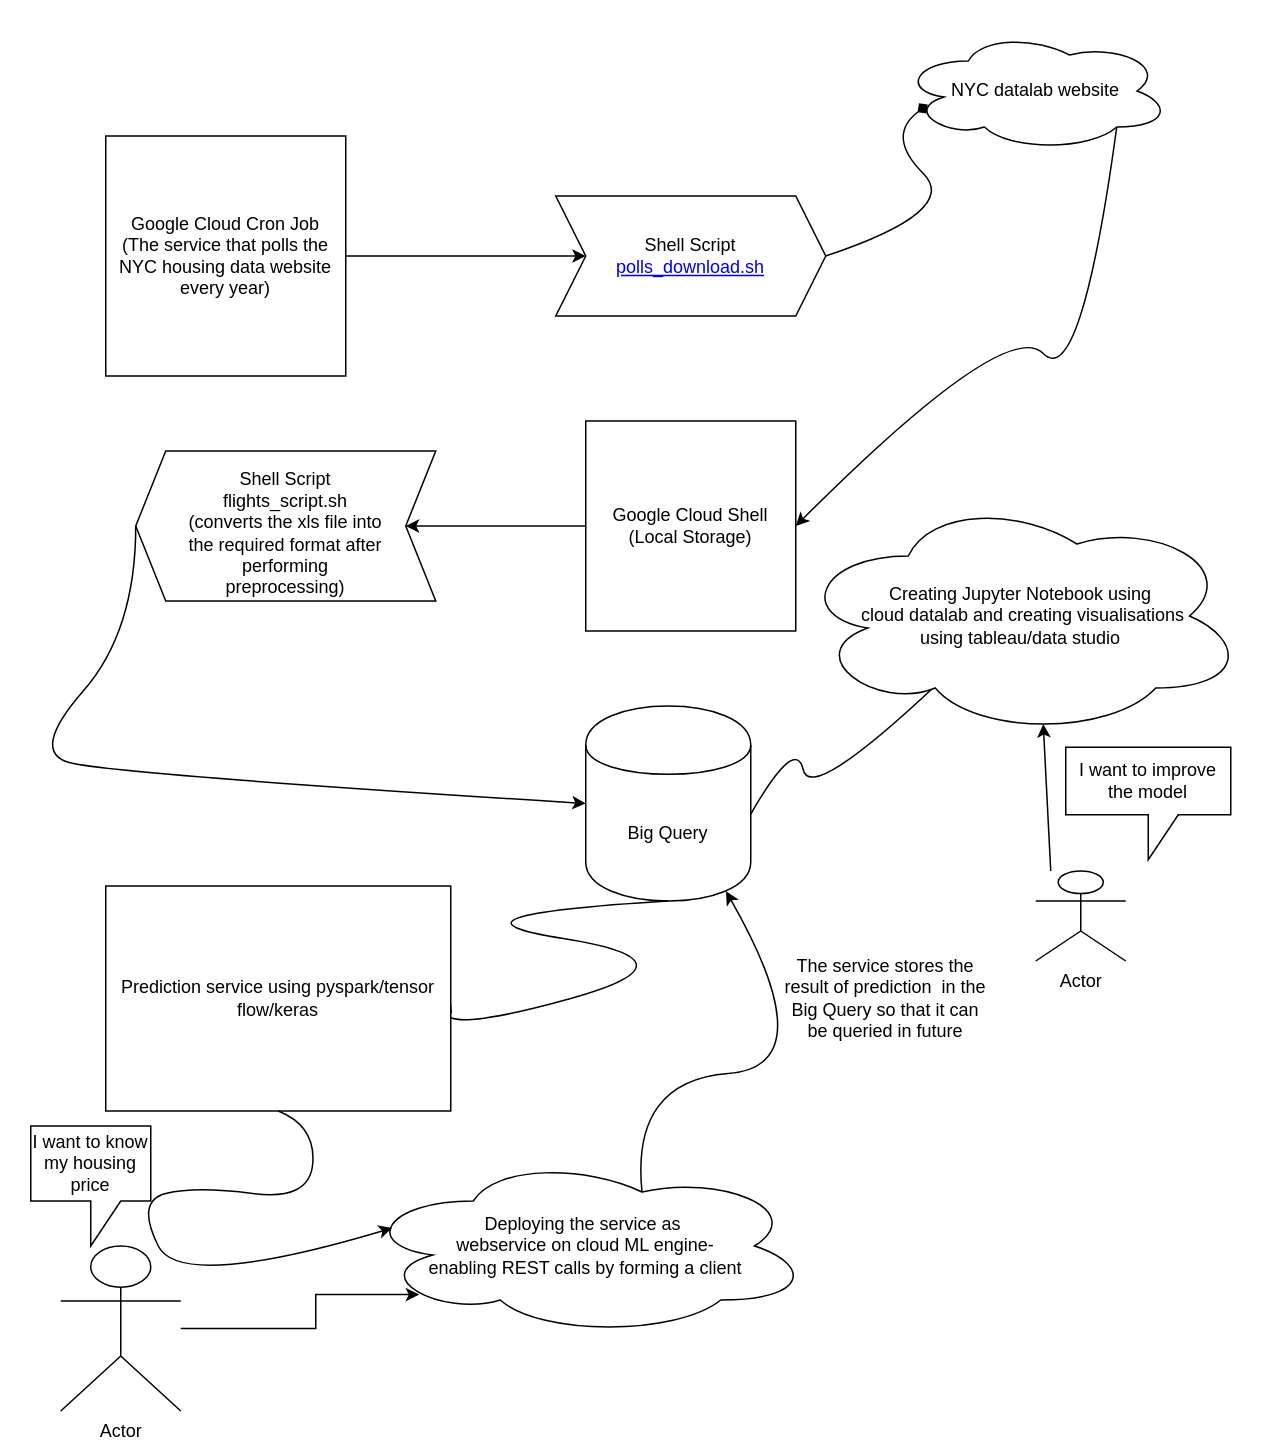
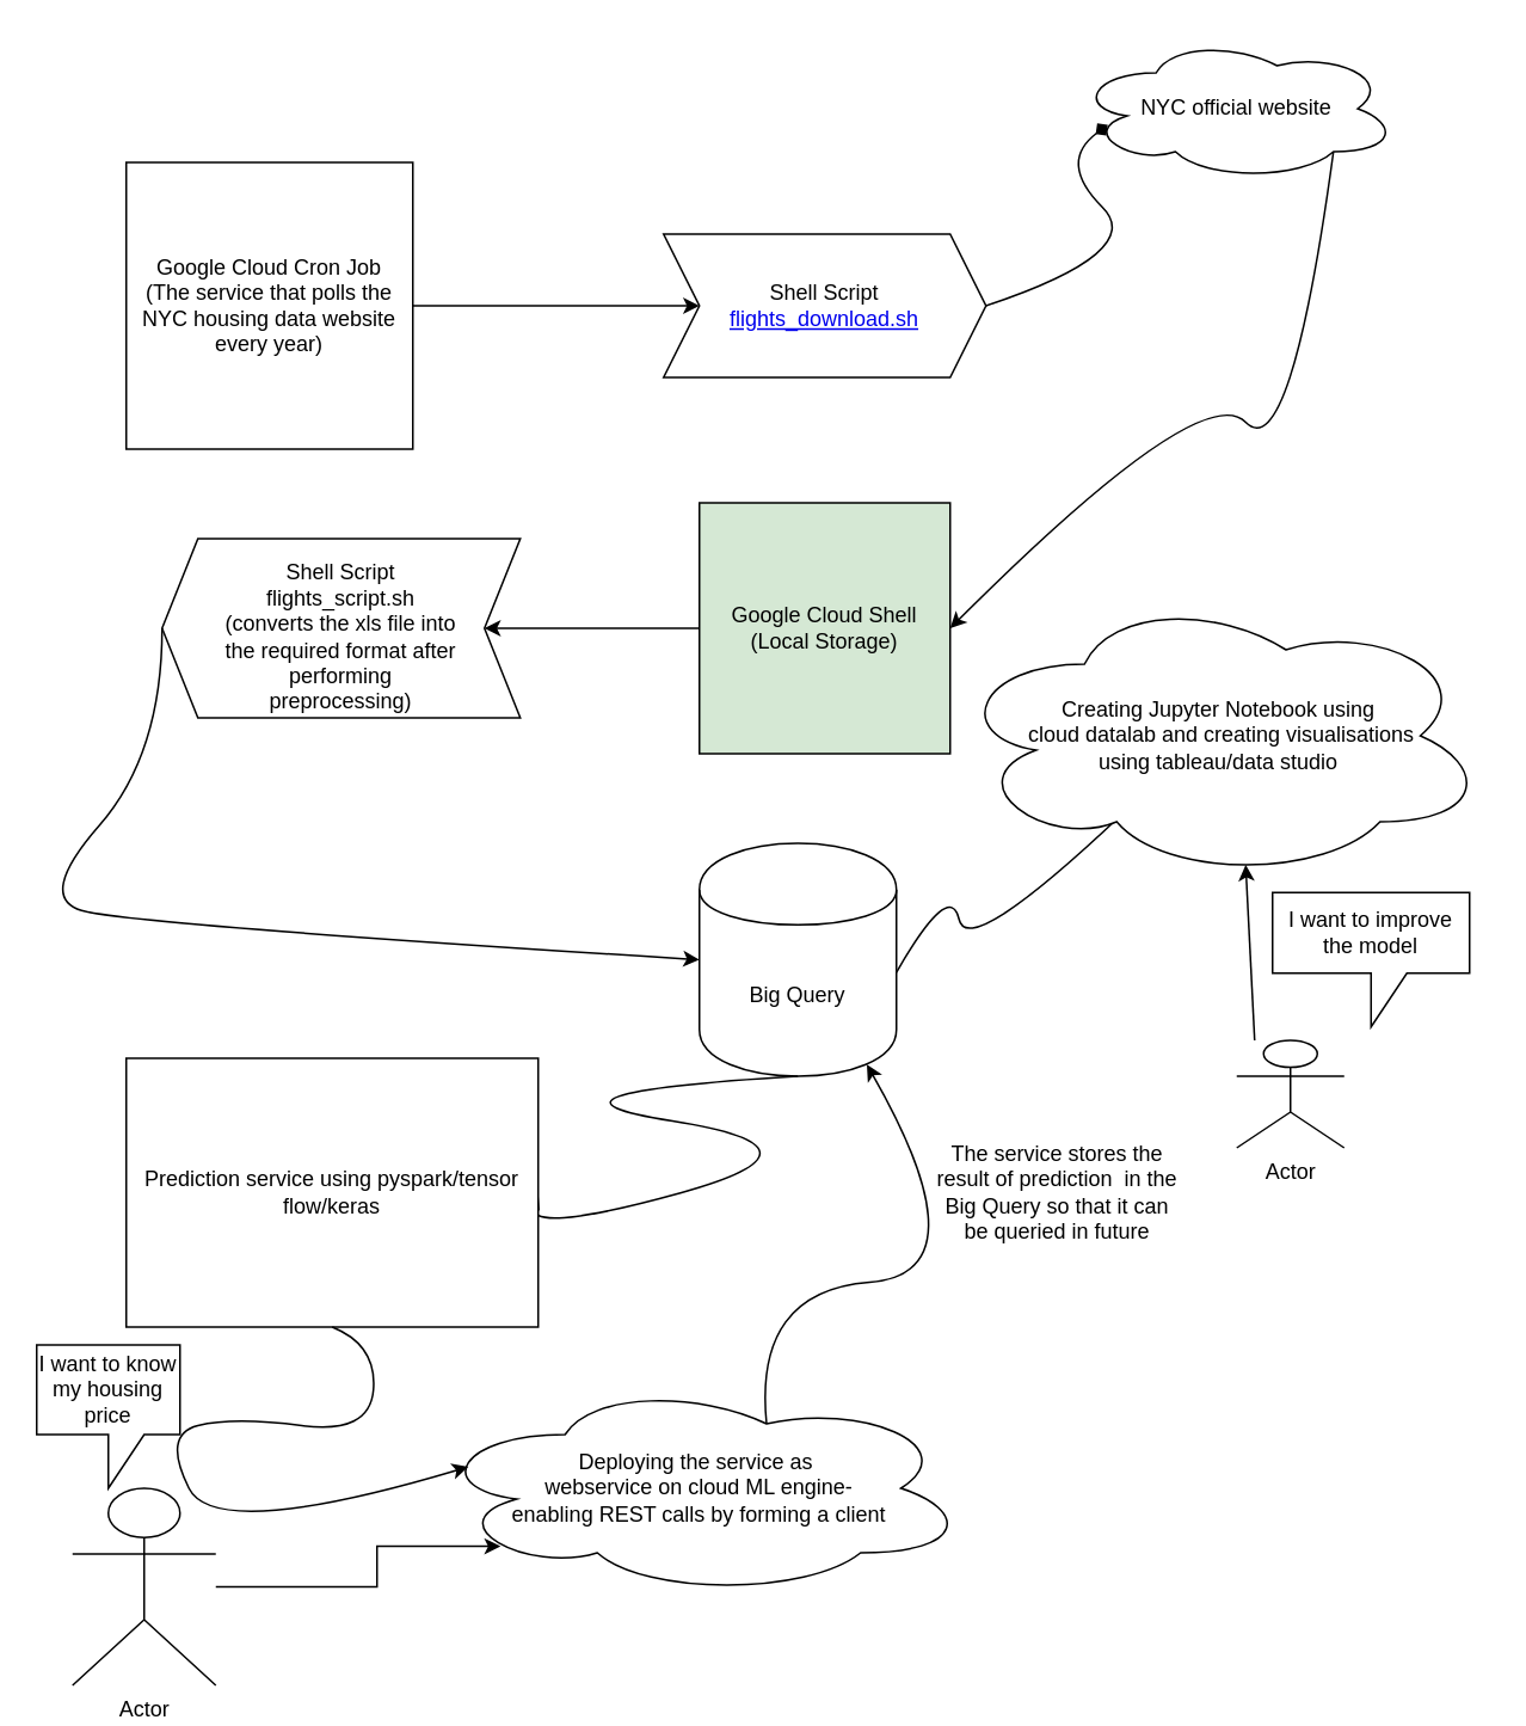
  <mxCell id="0" />
  <mxCell id="1" parent="0" />
  <mxCell id="2" value="Google Cloud Cron Job&lt;br&gt;(The service that polls the NYC housing data website every year)&lt;br&gt;" style="whiteSpace=wrap;html=1;aspect=fixed;" vertex="1" parent="1"><mxGeometry x="70" y="90" width="160" height="160" as="geometry" /></mxCell>
- <mxCell id="3" value="NYC datalab website" style="ellipse;shape=cloud;whiteSpace=wrap;html=1;" vertex="1" parent="1"><mxGeometry x="600" y="20" width="180" height="80" as="geometry" /></mxCell>
- <mxCell id="4" value="Shell Script&lt;br&gt;&lt;a title=&quot;flights_download.sh&quot; id=&quot;86bccb0c7e9c7861c8258ea7d9612eca-e9b2b91bde86dd27113c7d520f0ccf7a326fd828&quot; href=&quot;https://github.com/Batman024/Brooklyn-Home-Price-Predictor/blob/master/flights_download.sh&quot;&gt;polls_download.sh&lt;/a&gt;&lt;br&gt;" style="shape=step;perimeter=stepPerimeter;whiteSpace=wrap;html=1;fixedSize=1;" vertex="1" parent="1"><mxGeometry x="370" y="130" width="180" height="80" as="geometry" /></mxCell>
+ <mxCell id="3" value="NYC official website" style="ellipse;shape=cloud;whiteSpace=wrap;html=1;" vertex="1" parent="1"><mxGeometry x="600" y="20" width="180" height="80" as="geometry" /></mxCell>
+ <mxCell id="4" value="Shell Script&lt;br&gt;&lt;a title=&quot;flights_download.sh&quot; id=&quot;86bccb0c7e9c7861c8258ea7d9612eca-e9b2b91bde86dd27113c7d520f0ccf7a326fd828&quot; href=&quot;https://github.com/Batman024/Brooklyn-Home-Price-Predictor/blob/master/flights_download.sh&quot;&gt;flights_download.sh&lt;/a&gt;&lt;br&gt;" style="shape=step;perimeter=stepPerimeter;whiteSpace=wrap;html=1;fixedSize=1;" vertex="1" parent="1"><mxGeometry x="370" y="130" width="180" height="80" as="geometry" /></mxCell>
  <mxCell id="5" value="" style="endArrow=classic;html=1;exitX=1;exitY=0.5;exitDx=0;exitDy=0;" edge="1" parent="1" source="2" target="4"><mxGeometry width="50" height="50" relative="1" as="geometry"><mxPoint x="70" y="310" as="sourcePoint" /><mxPoint x="120" y="260" as="targetPoint" /><Array as="points" /></mxGeometry></mxCell>
  <mxCell id="6" value="" style="curved=1;endArrow=diamond;html=1;entryX=0.1;entryY=0.613;entryDx=0;entryDy=0;entryPerimeter=0;exitX=1;exitY=0.5;exitDx=0;exitDy=0;" edge="1" parent="1" source="4" target="3"><mxGeometry width="50" height="50" relative="1" as="geometry"><mxPoint x="560" y="170" as="sourcePoint" /><mxPoint x="640" y="90" as="targetPoint" /><Array as="points"><mxPoint x="640" y="140" /><mxPoint x="590" y="90" /></Array></mxGeometry></mxCell>
- <mxCell id="7" value="Google Cloud Shell&lt;br&gt;(Local Storage)&lt;br&gt;" style="whiteSpace=wrap;html=1;aspect=fixed;" vertex="1" parent="1"><mxGeometry x="390" y="280" width="140" height="140" as="geometry" /></mxCell>
+ <mxCell id="7" value="Google Cloud Shell&lt;br&gt;(Local Storage)&lt;br&gt;" style="whiteSpace=wrap;html=1;aspect=fixed;fillColor=#d5e8d4;" vertex="1" parent="1"><mxGeometry x="390" y="280" width="140" height="140" as="geometry" /></mxCell>
  <mxCell id="8" value="" style="curved=1;endArrow=classic;html=1;exitX=0.8;exitY=0.8;exitDx=0;exitDy=0;exitPerimeter=0;entryX=1;entryY=0.5;entryDx=0;entryDy=0;" edge="1" parent="1" source="3" target="7"><mxGeometry width="50" height="50" relative="1" as="geometry"><mxPoint x="670" y="260" as="sourcePoint" /><mxPoint x="610" y="310" as="targetPoint" /><Array as="points"><mxPoint x="720" y="260" /><mxPoint x="670" y="210" /></Array></mxGeometry></mxCell>
  <mxCell id="9" value="" style="endArrow=classic;html=1;exitX=0;exitY=0.5;exitDx=0;exitDy=0;" edge="1" parent="1" source="7" target="10"><mxGeometry width="50" height="50" relative="1" as="geometry"><mxPoint x="70" y="490" as="sourcePoint" /><mxPoint x="320" y="350" as="targetPoint" /></mxGeometry></mxCell>
  <mxCell id="10" value="" style="shape=step;perimeter=stepPerimeter;whiteSpace=wrap;html=1;fixedSize=1;rotation=180;" vertex="1" parent="1"><mxGeometry x="90" y="300" width="200" height="100" as="geometry" /></mxCell>
  <mxCell id="11" value="Shell Script&lt;br&gt;flights_script.sh&lt;br&gt;(converts the xls file into the required format after performing preprocessing)&lt;br&gt;" style="text;html=1;strokeColor=none;fillColor=none;align=center;verticalAlign=middle;whiteSpace=wrap;rounded=0;" vertex="1" parent="1"><mxGeometry x="120" y="310" width="140" height="90" as="geometry" /></mxCell>
  <mxCell id="12" value="Big Query" style="shape=cylinder;whiteSpace=wrap;html=1;boundedLbl=1;backgroundOutline=1;" vertex="1" parent="1"><mxGeometry x="390" y="470" width="110" height="130" as="geometry" /></mxCell>
  <mxCell id="13" value="" style="curved=1;endArrow=classic;html=1;entryX=0;entryY=0.5;entryDx=0;entryDy=0;exitX=1;exitY=0.5;exitDx=0;exitDy=0;" edge="1" parent="1" source="10" target="12"><mxGeometry width="50" height="50" relative="1" as="geometry"><mxPoint x="40" y="480" as="sourcePoint" /><mxPoint x="120" y="515" as="targetPoint" /><Array as="points"><mxPoint x="90" y="420" /><mxPoint x="20" y="500" /><mxPoint x="70" y="515" /></Array></mxGeometry></mxCell>
  <mxCell id="14" value="" style="curved=1;endArrow=classic;html=1;exitX=0.5;exitY=1;exitDx=0;exitDy=0;entryX=1;entryY=0.5;entryDx=0;entryDy=0;" edge="1" parent="1" source="12" target="15"><mxGeometry width="50" height="50" relative="1" as="geometry"><mxPoint x="150" y="770" as="sourcePoint" /><mxPoint x="210" y="710" as="targetPoint" /><Array as="points"><mxPoint x="280" y="610" /><mxPoint x="470" y="640" /><mxPoint x="290" y="690" /></Array></mxGeometry></mxCell>
  <mxCell id="15" value="Prediction service using pyspark/tensor flow/keras&lt;br&gt;" style="whiteSpace=wrap;html=1;aspect=fixed;" vertex="1" parent="1"><mxGeometry x="70" y="590" width="230" height="150" as="geometry" /></mxCell>
  <mxCell id="16" value="Deploying the service as&amp;nbsp;&lt;br&gt;webservice on cloud ML engine-&lt;br&gt;enabling REST calls by forming a client&lt;br&gt;" style="ellipse;shape=cloud;whiteSpace=wrap;html=1;" vertex="1" parent="1"><mxGeometry x="240" y="770" width="300" height="120" as="geometry" /></mxCell>
  <mxCell id="17" value="" style="curved=1;endArrow=classic;html=1;entryX=0.07;entryY=0.4;entryDx=0;entryDy=0;entryPerimeter=0;exitX=0.5;exitY=1;exitDx=0;exitDy=0;" edge="1" parent="1" source="15" target="16"><mxGeometry width="50" height="50" relative="1" as="geometry"><mxPoint x="40" y="830" as="sourcePoint" /><mxPoint x="140" y="800" as="targetPoint" /><Array as="points"><mxPoint x="210" y="750" /><mxPoint x="206" y="800" /><mxPoint x="130" y="790" /><mxPoint x="90" y="800" /><mxPoint x="120" y="860" /></Array></mxGeometry></mxCell>
  <mxCell id="18" style="edgeStyle=orthogonalEdgeStyle;rounded=0;orthogonalLoop=1;jettySize=auto;html=1;entryX=0.13;entryY=0.77;entryDx=0;entryDy=0;entryPerimeter=0;" edge="1" parent="1" source="19" target="16"><mxGeometry relative="1" as="geometry"><Array as="points"><mxPoint x="210" y="885" /><mxPoint x="210" y="862" /></Array></mxGeometry></mxCell>
  <mxCell id="19" value="Actor" style="shape=umlActor;verticalLabelPosition=bottom;labelBackgroundColor=#ffffff;verticalAlign=top;html=1;outlineConnect=0;" vertex="1" parent="1"><mxGeometry x="40" y="830" width="80" height="110" as="geometry" /></mxCell>
  <mxCell id="20" value="" style="curved=1;endArrow=classic;html=1;exitX=0.625;exitY=0.2;exitDx=0;exitDy=0;exitPerimeter=0;entryX=0.85;entryY=0.95;entryDx=0;entryDy=0;entryPerimeter=0;" edge="1" parent="1" source="16" target="12"><mxGeometry width="50" height="50" relative="1" as="geometry"><mxPoint x="550" y="760" as="sourcePoint" /><mxPoint x="600" y="710" as="targetPoint" /><Array as="points"><mxPoint x="420" y="720" /><mxPoint x="550" y="710" /></Array></mxGeometry></mxCell>
  <mxCell id="21" value="I want to know my housing price" style="shape=callout;whiteSpace=wrap;html=1;perimeter=calloutPerimeter;" vertex="1" parent="1"><mxGeometry x="20" y="750" width="80" height="80" as="geometry" /></mxCell>
  <mxCell id="22" value="The service stores the result of prediction&amp;nbsp; in the Big Query so that it can be queried in future" style="text;html=1;strokeColor=none;fillColor=none;align=center;verticalAlign=middle;whiteSpace=wrap;rounded=0;" vertex="1" parent="1"><mxGeometry x="520" y="600" width="140" height="130" as="geometry" /></mxCell>
  <mxCell id="23" value="" style="curved=1;endArrow=classic;html=1;exitX=1;exitY=0.554;exitDx=0;exitDy=0;exitPerimeter=0;" edge="1" parent="1" source="12"><mxGeometry width="50" height="50" relative="1" as="geometry"><mxPoint x="540" y="585" as="sourcePoint" /><mxPoint x="630" y="450" as="targetPoint" /><Array as="points"><mxPoint x="530" y="490" /><mxPoint x="540" y="535" /></Array></mxGeometry></mxCell>
  <mxCell id="24" value="Creating Jupyter Notebook using&lt;br&gt;&amp;nbsp;cloud datalab and creating visualisations &lt;br&gt;using tableau/data studio" style="ellipse;shape=cloud;whiteSpace=wrap;html=1;" vertex="1" parent="1"><mxGeometry x="530" y="330" width="300" height="160" as="geometry" /></mxCell>
  <mxCell id="25" value="Actor" style="shape=umlActor;verticalLabelPosition=bottom;labelBackgroundColor=#ffffff;verticalAlign=top;html=1;outlineConnect=0;" vertex="1" parent="1"><mxGeometry x="690" y="580" width="60" height="60" as="geometry" /></mxCell>
  <mxCell id="26" value="I want to improve the model" style="shape=callout;whiteSpace=wrap;html=1;perimeter=calloutPerimeter;" vertex="1" parent="1"><mxGeometry x="710" y="497.5" width="110" height="75" as="geometry" /></mxCell>
  <mxCell id="27" value="" style="endArrow=classic;html=1;entryX=0.55;entryY=0.95;entryDx=0;entryDy=0;entryPerimeter=0;" edge="1" parent="1" target="24"><mxGeometry width="50" height="50" relative="1" as="geometry"><mxPoint x="700" y="580" as="sourcePoint" /><mxPoint x="685" y="508" as="targetPoint" /></mxGeometry></mxCell>
